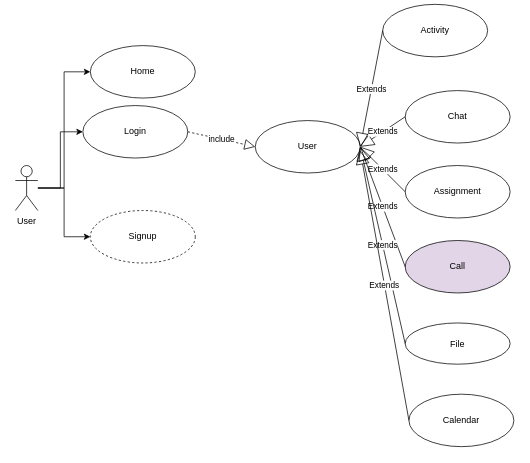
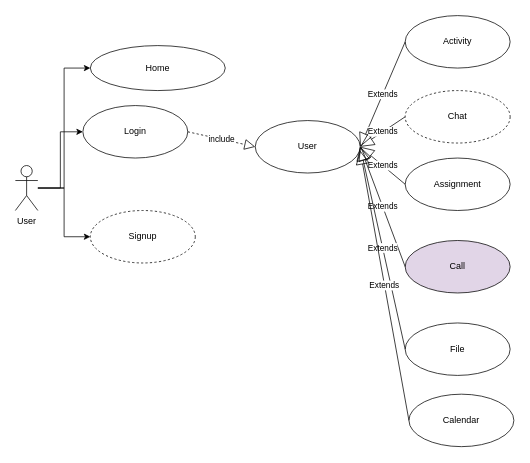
  <mxCell id="0" />
  <mxCell id="1" parent="0" />
  <mxCell id="2" style="edgeStyle=orthogonalEdgeStyle;rounded=0;orthogonalLoop=1;jettySize=auto;html=1;entryX=0;entryY=0.5;entryDx=0;entryDy=0;" edge="1" parent="1" source="5" target="6"><mxGeometry relative="1" as="geometry" /></mxCell>
  <mxCell id="3" style="edgeStyle=orthogonalEdgeStyle;rounded=0;orthogonalLoop=1;jettySize=auto;html=1;entryX=0;entryY=0.5;entryDx=0;entryDy=0;" edge="1" parent="1" source="5" target="7"><mxGeometry relative="1" as="geometry" /></mxCell>
  <mxCell id="4" style="edgeStyle=orthogonalEdgeStyle;rounded=0;orthogonalLoop=1;jettySize=auto;html=1;entryX=0;entryY=0.5;entryDx=0;entryDy=0;" edge="1" parent="1" source="5" target="8"><mxGeometry relative="1" as="geometry" /></mxCell>
  <mxCell id="5" value="User" style="shape=umlActor;verticalLabelPosition=bottom;labelBackgroundColor=#ffffff;verticalAlign=top;html=1;outlineConnect=0;" vertex="1" parent="1"><mxGeometry x="20" y="220" width="30" height="60" as="geometry" /></mxCell>
- <mxCell id="6" value="Home" style="ellipse;whiteSpace=wrap;html=1;" vertex="1" parent="1"><mxGeometry x="120" y="60" width="140" height="70" as="geometry" /></mxCell>
+ <mxCell id="6" value="Home" style="ellipse;whiteSpace=wrap;html=1;" vertex="1" parent="1"><mxGeometry x="120" y="60" width="180" height="60" as="geometry" /></mxCell>
  <mxCell id="7" value="Login" style="ellipse;whiteSpace=wrap;html=1;" vertex="1" parent="1"><mxGeometry x="110" y="140" width="140" height="70" as="geometry" /></mxCell>
  <mxCell id="8" value="Signup" style="ellipse;whiteSpace=wrap;html=1;dashed=1;" vertex="1" parent="1"><mxGeometry x="120" y="280" width="140" height="70" as="geometry" /></mxCell>
  <mxCell id="9" value="User" style="ellipse;whiteSpace=wrap;html=1;" vertex="1" parent="1"><mxGeometry x="340" y="160" width="140" height="70" as="geometry" /></mxCell>
  <mxCell id="10" value="include" style="endArrow=block;dashed=1;endFill=0;endSize=12;html=1;exitX=1;exitY=0.5;exitDx=0;exitDy=0;entryX=0;entryY=0.5;entryDx=0;entryDy=0;" edge="1" parent="1" source="7" target="9"><mxGeometry width="160" relative="1" as="geometry"><mxPoint x="310" y="260" as="sourcePoint" /><mxPoint x="470" y="260" as="targetPoint" /></mxGeometry></mxCell>
- <mxCell id="11" value="Activity" style="ellipse;whiteSpace=wrap;html=1;" vertex="1" parent="1"><mxGeometry x="510" y="5" width="140" height="70" as="geometry" /></mxCell>
- <mxCell id="12" value="Chat" style="ellipse;whiteSpace=wrap;html=1;" vertex="1" parent="1"><mxGeometry x="540" y="120" width="140" height="70" as="geometry" /></mxCell>
- <mxCell id="13" value="Assignment" style="ellipse;whiteSpace=wrap;html=1;" vertex="1" parent="1"><mxGeometry x="540" y="220" width="140" height="70" as="geometry" /></mxCell>
+ <mxCell id="11" value="Activity" style="ellipse;whiteSpace=wrap;html=1;" vertex="1" parent="1"><mxGeometry x="540" y="20" width="140" height="70" as="geometry" /></mxCell>
+ <mxCell id="12" value="Chat" style="ellipse;whiteSpace=wrap;html=1;dashed=1;" vertex="1" parent="1"><mxGeometry x="540" y="120" width="140" height="70" as="geometry" /></mxCell>
+ <mxCell id="13" value="Assignment" style="ellipse;whiteSpace=wrap;html=1;" vertex="1" parent="1"><mxGeometry x="540" y="210" width="140" height="70" as="geometry" /></mxCell>
  <mxCell id="14" value="Call" style="ellipse;whiteSpace=wrap;html=1;fillColor=#e1d5e7;" vertex="1" parent="1"><mxGeometry x="540" y="320" width="140" height="70" as="geometry" /></mxCell>
- <mxCell id="15" value="File" style="ellipse;whiteSpace=wrap;html=1;" vertex="1" parent="1"><mxGeometry x="540" y="430" width="140" height="55" as="geometry" /></mxCell>
+ <mxCell id="15" value="File" style="ellipse;whiteSpace=wrap;html=1;" vertex="1" parent="1"><mxGeometry x="540" y="430" width="140" height="70" as="geometry" /></mxCell>
  <mxCell id="16" value="Calendar" style="ellipse;whiteSpace=wrap;html=1;" vertex="1" parent="1"><mxGeometry x="545" y="525" width="140" height="70" as="geometry" /></mxCell>
  <mxCell id="17" value="Extends" style="endArrow=block;endSize=16;endFill=0;html=1;exitX=0;exitY=0.5;exitDx=0;exitDy=0;entryX=1;entryY=0.5;entryDx=0;entryDy=0;" edge="1" parent="1" source="11" target="9"><mxGeometry width="160" relative="1" as="geometry"><mxPoint x="310" y="280" as="sourcePoint" /><mxPoint x="470" y="280" as="targetPoint" /></mxGeometry></mxCell>
  <mxCell id="18" value="Extends" style="endArrow=block;endSize=16;endFill=0;html=1;exitX=0;exitY=0.5;exitDx=0;exitDy=0;entryX=1;entryY=0.5;entryDx=0;entryDy=0;" edge="1" parent="1" source="12" target="9"><mxGeometry width="160" relative="1" as="geometry"><mxPoint x="310" y="280" as="sourcePoint" /><mxPoint x="470" y="280" as="targetPoint" /></mxGeometry></mxCell>
  <mxCell id="19" value="Extends" style="endArrow=block;endSize=16;endFill=0;html=1;exitX=0;exitY=0.5;exitDx=0;exitDy=0;entryX=1;entryY=0.5;entryDx=0;entryDy=0;" edge="1" parent="1" source="13" target="9"><mxGeometry width="160" relative="1" as="geometry"><mxPoint x="310" y="280" as="sourcePoint" /><mxPoint x="470" y="280" as="targetPoint" /></mxGeometry></mxCell>
  <mxCell id="20" value="Extends" style="endArrow=block;endSize=16;endFill=0;html=1;exitX=0;exitY=0.5;exitDx=0;exitDy=0;entryX=1;entryY=0.5;entryDx=0;entryDy=0;" edge="1" parent="1" source="14" target="9"><mxGeometry width="160" relative="1" as="geometry"><mxPoint x="310" y="280" as="sourcePoint" /><mxPoint x="470" y="280" as="targetPoint" /></mxGeometry></mxCell>
  <mxCell id="21" value="Extends" style="endArrow=block;endSize=16;endFill=0;html=1;exitX=0;exitY=0.5;exitDx=0;exitDy=0;entryX=1;entryY=0.5;entryDx=0;entryDy=0;" edge="1" parent="1" source="15" target="9"><mxGeometry width="160" relative="1" as="geometry"><mxPoint x="310" y="280" as="sourcePoint" /><mxPoint x="470" y="280" as="targetPoint" /></mxGeometry></mxCell>
  <mxCell id="22" value="Extends" style="endArrow=block;endSize=16;endFill=0;html=1;exitX=0;exitY=0.5;exitDx=0;exitDy=0;" edge="1" parent="1" source="16"><mxGeometry width="160" relative="1" as="geometry"><mxPoint x="310" y="430" as="sourcePoint" /><mxPoint x="480" y="200" as="targetPoint" /></mxGeometry></mxCell>
